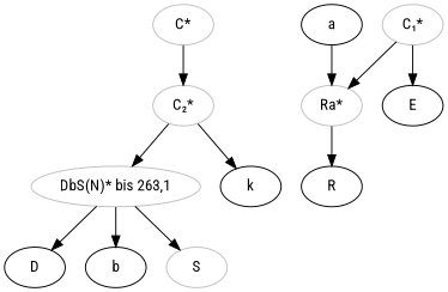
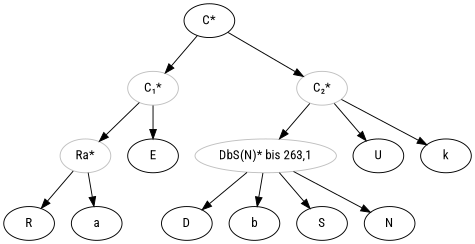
  digraph {
    fontname="Roboto Condensed"
    node [fontname="Roboto Condensed"]
    edge [fontname="Roboto Condensed"]
-   n1 [color=grey label="C*"]
+   n1 [color=black label="C*"]
    n2 [color=grey label="C₁*"]
    n3 [color=grey label="C₂*"]
    n4 [color=grey label="Ra*"]
    E
    n6 [color=grey label="DbS(N)* bis 263,1"]
+   U
    k
    R
    a
    D
    b
-   S [color=grey]
+   S
+   N
+   n1 -> n2
    n1 -> n3
    n2 -> n4
    n2 -> E
    n3 -> n6
+   n3 -> U
    n3 -> k
    n4 -> R
-   a -> n4
+   n4 -> a
    n6 -> D
    n6 -> b
    n6 -> S
+   n6 -> N
  }
